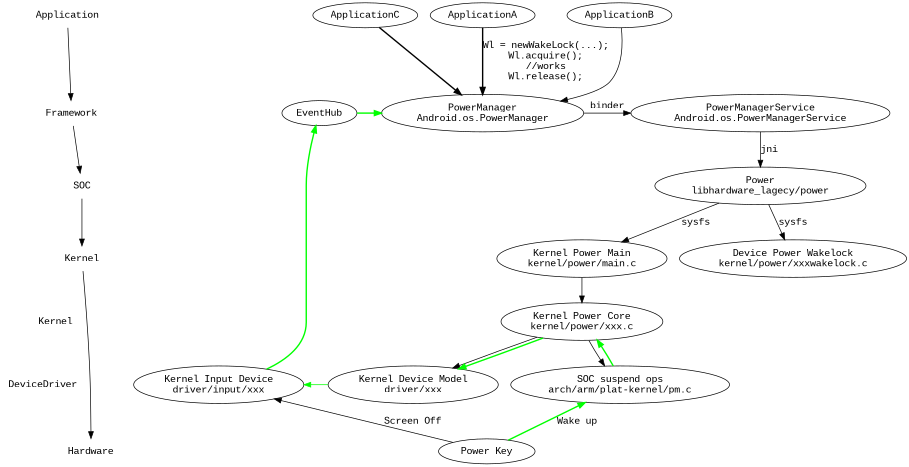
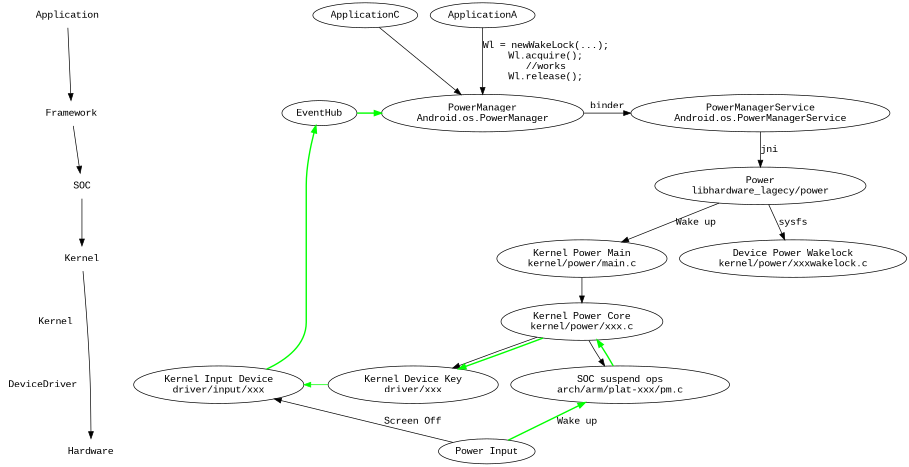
  digraph {
    fontname="Liberation Mono"
    node [fontname="Liberation Mono"]
    edge [fontname="Liberation Mono"]
    Application [shape=plaintext]
    ApplicationA
-   ApplicationB
    ApplicationC
    KInputDeviceFmt_A [style=invis]
    Framework [shape=plaintext]
    n7 [label="PowerManager\nAndroid.os.PowerManager"]
    n8 [label="PowerManagerService\nAndroid.os.PowerManagerService"]
    n9 [label=EventHub]
    KInputDeviceFmt_F [style=invis]
    n11 [label=SOC shape=plaintext]
    n12 [label="Power\nlibhardware_lagecy/power"]
    KInputDeviceFmt_H [style=invis]
    n14 [label=Kernel shape=plaintext]
    n15 [label="Kernel Power Main\nkernel/power/main.c"]
    n16 [label="Device Power Wakelock\nkernel/power/xxxwakelock.c"]
    KInputDeviceFmt_K [style=invis]
    Kernel [shape=plaintext]
    n19 [label="Kernel Power Core\nkernel/power/xxx.c"]
    DeviceDriver [shape=plaintext]
-   n21 [label="SOC suspend ops\narch/arm/plat-kernel/pm.c"]
-   n22 [label="Kernel Device Model\ndriver/xxx"]
+   n21 [label="SOC suspend ops\narch/arm/plat-xxx/pm.c"]
+   n22 [label="Kernel Device Key\ndriver/xxx"]
    n23 [label="Kernel Input Device\ndriver/input/xxx"]
    Hardware [shape=plaintext]
-   n25 [label="Power Key"]
+   n25 [label="Power Input"]
    KInputDeviceFmt_HW [style=invis]
    subgraph sub_1 {
      rank=same
      Application
      ApplicationA
-     ApplicationB
      ApplicationC
      KInputDeviceFmt_A
    }
    subgraph sub_2 {
      rank=same
      Framework
      n7
      n8
      n9
      KInputDeviceFmt_F
    }
    subgraph sub_3 {
      rank=same
      n11
      n12
      KInputDeviceFmt_H
    }
    subgraph sub_4 {
      rank=same
      n14
      n15
      n16
      KInputDeviceFmt_K
    }
    subgraph sub_5 {
      rank=same
      Kernel
      n19
    }
    subgraph sub_6 {
      rank=same
      DeviceDriver
      n21
      n22
      n23
    }
    subgraph sub_7 {
      rank=same
      Hardware
      n25
      KInputDeviceFmt_HW
    }
    Application -> KInputDeviceFmt_A [style=invis]
    Application -> Framework
-   ApplicationA -> n7 [label="Wl = newWakeLock(...);\nWl.acquire();\n//works\nWl.release();" style=bold]
-   ApplicationB -> n7
-   ApplicationC -> n7 [style=bold]
+   ApplicationA -> n7 [label="Wl = newWakeLock(...);\nWl.acquire();\n//works\nWl.release();"]
+   ApplicationC -> n7
    KInputDeviceFmt_A -> KInputDeviceFmt_F [style=invis]
    Framework -> KInputDeviceFmt_F [style=invis]
    Framework -> n11
    n7 -> n8 [label=binder]
    n8 -> n12 [label=jni]
    n9 -> n7 [color=green style=bold]
    KInputDeviceFmt_F -> KInputDeviceFmt_H [style=invis]
    n11 -> KInputDeviceFmt_H [style=invis]
    n11 -> n14
-   n12 -> n15 [label=sysfs]
+   n12 -> n15 [label="Wake up"]
    n12 -> n16 [label=sysfs]
    KInputDeviceFmt_H -> KInputDeviceFmt_K [style=invis]
    n14 -> KInputDeviceFmt_K [style=invis]
    n14 -> Kernel [dir=none style=invis]
    n14 -> Hardware
    n15 -> n19
    KInputDeviceFmt_K -> n23 [style=invis]
    Kernel -> DeviceDriver [dir=none style=invis]
    n19 -> n21
    n19 -> n22
    n19 -> n22 [color=green style=bold]
    DeviceDriver -> Hardware [dir=none style=invis]
    n21 -> n19 [color=green style=bold]
    n22 -> n23 [color=green style=solid]
    n23 -> n9 [color=green style=bold]
    n23 -> KInputDeviceFmt_HW [style=invis]
    Hardware -> KInputDeviceFmt_HW [style=invis]
    n25 -> n21 [color=green label="Wake up" style=bold]
    n25 -> n23 [label="Screen Off"]
  }
